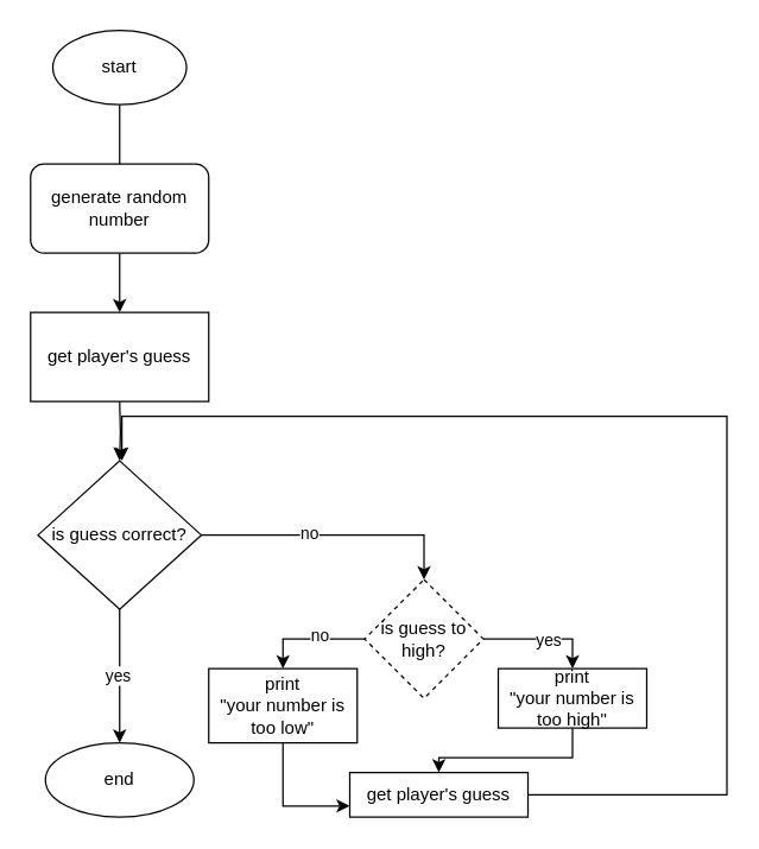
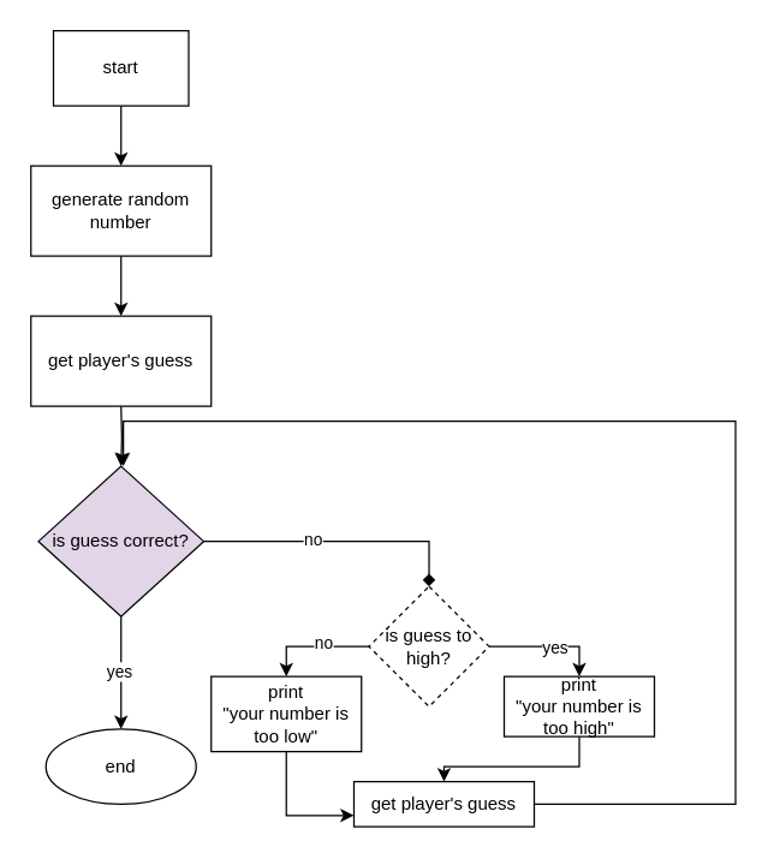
  <mxCell id="0" />
  <mxCell id="1" parent="0" />
  <mxCell id="2" style="edgeStyle=orthogonalEdgeStyle;rounded=0;orthogonalLoop=1;jettySize=auto;html=1;entryX=0.5;entryY=0;entryDx=0;entryDy=0;" edge="1" parent="1" source="3"><mxGeometry relative="1" as="geometry"><mxPoint x="80" y="210" as="targetPoint" /></mxGeometry></mxCell>
- <mxCell id="3" value="generate random number" style="whiteSpace=wrap;html=1;rounded=1;" vertex="1" parent="1"><mxGeometry x="20" y="110" width="120" height="60" as="geometry" /></mxCell>
- <mxCell id="4" style="edgeStyle=orthogonalEdgeStyle;rounded=0;orthogonalLoop=1;jettySize=auto;html=1;endArrow=none;" edge="1" parent="1" source="5" target="3"><mxGeometry relative="1" as="geometry" /></mxCell>
- <mxCell id="5" value="start" style="ellipse;whiteSpace=wrap;html=1;" vertex="1" parent="1"><mxGeometry x="35" y="20" width="90" height="50" as="geometry" /></mxCell>
+ <mxCell id="3" value="generate random number" style="rounded=0;whiteSpace=wrap;html=1;" vertex="1" parent="1"><mxGeometry x="20" y="110" width="120" height="60" as="geometry" /></mxCell>
+ <mxCell id="4" style="edgeStyle=orthogonalEdgeStyle;rounded=0;orthogonalLoop=1;jettySize=auto;html=1;" edge="1" parent="1" source="5" target="3"><mxGeometry relative="1" as="geometry" /></mxCell>
+ <mxCell id="5" value="start" style="whiteSpace=wrap;html=1;rounded=0;" vertex="1" parent="1"><mxGeometry x="35" y="20" width="90" height="50" as="geometry" /></mxCell>
  <mxCell id="6" style="edgeStyle=orthogonalEdgeStyle;rounded=0;orthogonalLoop=1;jettySize=auto;html=1;" edge="1" parent="1" target="11"><mxGeometry relative="1" as="geometry"><mxPoint x="80" y="270" as="sourcePoint" /></mxGeometry></mxCell>
  <mxCell id="7" style="edgeStyle=orthogonalEdgeStyle;rounded=0;orthogonalLoop=1;jettySize=auto;html=1;entryX=0.5;entryY=0;entryDx=0;entryDy=0;" edge="1" parent="1" source="11" target="12"><mxGeometry relative="1" as="geometry" /></mxCell>
  <mxCell id="8" value="yes" style="edgeLabel;html=1;align=center;verticalAlign=middle;resizable=0;points=[];" vertex="1" connectable="0" parent="7"><mxGeometry x="-0.033" y="-2" relative="1" as="geometry"><mxPoint as="offset" /></mxGeometry></mxCell>
- <mxCell id="9" style="edgeStyle=orthogonalEdgeStyle;rounded=0;orthogonalLoop=1;jettySize=auto;html=1;entryX=0.5;entryY=0;entryDx=0;entryDy=0;" edge="1" parent="1" source="11" target="17"><mxGeometry relative="1" as="geometry" /></mxCell>
+ <mxCell id="9" style="edgeStyle=orthogonalEdgeStyle;rounded=0;orthogonalLoop=1;jettySize=auto;html=1;entryX=0.5;entryY=0;entryDx=0;entryDy=0;endArrow=diamond;" edge="1" parent="1" source="11" target="17"><mxGeometry relative="1" as="geometry" /></mxCell>
  <mxCell id="10" value="no" style="edgeLabel;html=1;align=center;verticalAlign=middle;resizable=0;points=[];" vertex="1" connectable="0" parent="9"><mxGeometry x="-0.2" y="2" relative="1" as="geometry"><mxPoint as="offset" /></mxGeometry></mxCell>
- <mxCell id="11" value="is guess correct?" style="rhombus;whiteSpace=wrap;html=1;" vertex="1" parent="1"><mxGeometry x="25" y="310" width="110" height="100" as="geometry" /></mxCell>
- <mxCell id="12" value="end" style="ellipse;whiteSpace=wrap;html=1;" vertex="1" parent="1"><mxGeometry x="30" y="500" width="100" height="50" as="geometry" /></mxCell>
+ <mxCell id="11" value="is guess correct?" style="rhombus;whiteSpace=wrap;html=1;fillColor=#e1d5e7;" vertex="1" parent="1"><mxGeometry x="25" y="310" width="110" height="100" as="geometry" /></mxCell>
+ <mxCell id="12" value="end" style="ellipse;whiteSpace=wrap;html=1;" vertex="1" parent="1"><mxGeometry x="30" y="485" width="100" height="50" as="geometry" /></mxCell>
  <mxCell id="13" style="edgeStyle=orthogonalEdgeStyle;rounded=0;orthogonalLoop=1;jettySize=auto;html=1;entryX=0.5;entryY=0;entryDx=0;entryDy=0;" edge="1" parent="1" source="17" target="21"><mxGeometry relative="1" as="geometry" /></mxCell>
  <mxCell id="14" value="no" style="edgeLabel;html=1;align=center;verticalAlign=middle;resizable=0;points=[];" vertex="1" connectable="0" parent="13"><mxGeometry x="-0.173" y="-3" relative="1" as="geometry"><mxPoint as="offset" /></mxGeometry></mxCell>
  <mxCell id="15" style="edgeStyle=orthogonalEdgeStyle;rounded=0;orthogonalLoop=1;jettySize=auto;html=1;entryX=0.5;entryY=0;entryDx=0;entryDy=0;" edge="1" parent="1" source="17" target="19"><mxGeometry relative="1" as="geometry" /></mxCell>
  <mxCell id="16" value="yes" style="edgeLabel;html=1;align=center;verticalAlign=middle;resizable=0;points=[];" vertex="1" connectable="0" parent="15"><mxGeometry x="0.075" relative="1" as="geometry"><mxPoint as="offset" /></mxGeometry></mxCell>
  <mxCell id="17" value="is guess to high?" style="rhombus;whiteSpace=wrap;html=1;dashed=1;" vertex="1" parent="1"><mxGeometry x="245" y="390" width="80" height="80" as="geometry" /></mxCell>
  <mxCell id="18" style="edgeStyle=orthogonalEdgeStyle;rounded=0;orthogonalLoop=1;jettySize=auto;html=1;" edge="1" parent="1" source="19" target="23"><mxGeometry relative="1" as="geometry"><Array as="points"><mxPoint x="385" y="510" /><mxPoint x="295" y="510" /></Array></mxGeometry></mxCell>
  <mxCell id="19" value="print&lt;div&gt;&quot;your number is too high&quot;&lt;/div&gt;" style="rounded=0;whiteSpace=wrap;html=1;" vertex="1" parent="1"><mxGeometry x="335" y="450" width="100" height="40" as="geometry" /></mxCell>
  <mxCell id="20" style="edgeStyle=orthogonalEdgeStyle;rounded=0;orthogonalLoop=1;jettySize=auto;html=1;entryX=0;entryY=0.75;entryDx=0;entryDy=0;" edge="1" parent="1" source="21" target="23"><mxGeometry relative="1" as="geometry" /></mxCell>
  <mxCell id="21" value="print&lt;div&gt;&quot;your number is too low&quot;&lt;/div&gt;" style="rounded=0;whiteSpace=wrap;html=1;" vertex="1" parent="1"><mxGeometry x="140" y="450" width="100" height="50" as="geometry" /></mxCell>
  <mxCell id="22" style="edgeStyle=orthogonalEdgeStyle;rounded=0;orthogonalLoop=1;jettySize=auto;html=1;exitX=1;exitY=0.5;exitDx=0;exitDy=0;" edge="1" parent="1" source="23"><mxGeometry relative="1" as="geometry"><mxPoint x="348.5" y="624.5" as="sourcePoint" /><mxPoint x="81.5" y="310" as="targetPoint" /><Array as="points"><mxPoint x="489" y="535" /><mxPoint x="489" y="280" /><mxPoint x="82" y="280" /></Array></mxGeometry></mxCell>
  <mxCell id="23" value="get player's guess" style="rounded=0;whiteSpace=wrap;html=1;" vertex="1" parent="1"><mxGeometry x="235" y="520" width="120" height="30" as="geometry" /></mxCell>
  <mxCell id="24" value="get player's guess" style="rounded=0;whiteSpace=wrap;html=1;" vertex="1" parent="1"><mxGeometry x="20" y="210" width="120" height="60" as="geometry" /></mxCell>
